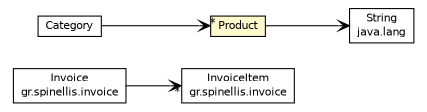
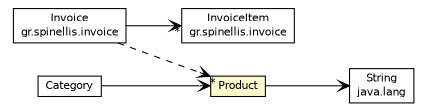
  digraph {
    nodesep=0.25
    rankdir=LR
    ranksep=0.5
    node [fontcolor=black fontname=Helvetica fontsize=10.0 shape=plaintext]
    edge [arrowhead=open color=black fontcolor=black fontname=Helvetica fontsize=10.0 headport=p labelfontname=Helvetica labelfontsize=10 tailport=p]
    n1 [label=<<table title="gr.spinellis.invoice.InvoiceItem" border="0" cellborder="1" cellspacing="0" cellpadding="2" port="p" href="../invoice/InvoiceItem.html"><tr><td><table border="0" cellspacing="0" cellpadding="1"><tr><td align="center" balign="center"> InvoiceItem </td></tr><tr><td align="center" balign="center"> gr.spinellis.invoice </td></tr></table></td></tr></table>>]
    n2 [label=<<table title="gr.spinellis.product.Product" border="0" cellborder="1" cellspacing="0" cellpadding="2" port="p" bgcolor="lemonChiffon" href="./Product.html"><tr><td><table border="0" cellspacing="0" cellpadding="1"><tr><td align="center" balign="center"> Product </td></tr></table></td></tr></table>>]
    n3 [label=<<table title="java.lang.String" border="0" cellborder="1" cellspacing="0" cellpadding="2" port="p" href="http://java.sun.com/j2se/1.4.2/docs/api/java/lang/String.html"><tr><td><table border="0" cellspacing="0" cellpadding="1"><tr><td align="center" balign="center"> String </td></tr><tr><td align="center" balign="center"> java.lang </td></tr></table></td></tr></table>>]
    n4 [label=<<table title="gr.spinellis.invoice.Invoice" border="0" cellborder="1" cellspacing="0" cellpadding="2" port="p" href="../invoice/Invoice.html"><tr><td><table border="0" cellspacing="0" cellpadding="1"><tr><td align="center" balign="center"> Invoice </td></tr><tr><td align="center" balign="center"> gr.spinellis.invoice </td></tr></table></td></tr></table>>]
    n5 [label=<<table title="gr.spinellis.product.Category" border="0" cellborder="1" cellspacing="0" cellpadding="2" port="p" href="./Category.html"><tr><td><table border="0" cellspacing="0" cellpadding="1"><tr><td align="center" balign="center"> Category </td></tr></table></td></tr></table>>]
    n2 -> n3
    n4 -> n1 [headlabel="*"]
+   n4 -> n2 [style=dashed]
    n5 -> n2 [headlabel="*"]
  }
